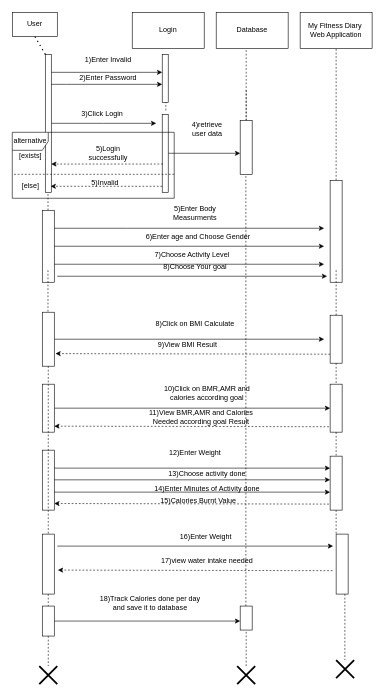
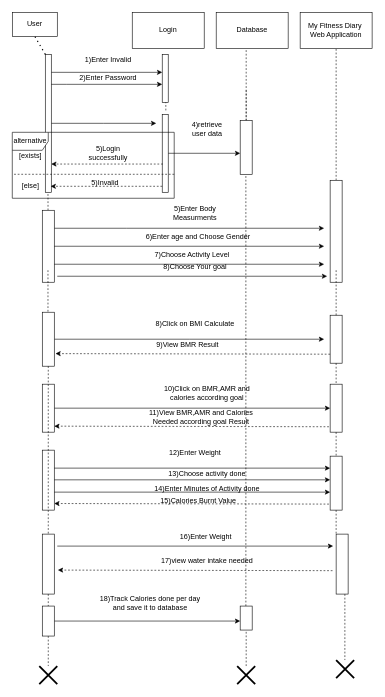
  <mxCell id="0" />
  <mxCell id="1" parent="0" />
  <mxCell id="2" value="User" style="rounded=0;whiteSpace=wrap;html=1;" vertex="1" parent="1"><mxGeometry x="20" y="20" width="75" height="40" as="geometry" /></mxCell>
  <mxCell id="3" value="Login" style="rounded=0;whiteSpace=wrap;html=1;" vertex="1" parent="1"><mxGeometry x="220" y="20" width="120" height="60" as="geometry" /></mxCell>
  <mxCell id="4" value="My Fitness Diary&amp;nbsp;&lt;br&gt;Web Application" style="rounded=0;whiteSpace=wrap;html=1;" vertex="1" parent="1"><mxGeometry x="500" y="20" width="120" height="60" as="geometry" /></mxCell>
  <mxCell id="5" value="" style="endArrow=none;dashed=1;html=1;dashPattern=1 3;strokeWidth=2;rounded=0;entryX=0.5;entryY=1;entryDx=0;entryDy=0;startArrow=none;" edge="1" parent="1" source="8" target="2"><mxGeometry width="50" height="50" relative="1" as="geometry"><mxPoint x="80" y="180" as="sourcePoint" /><mxPoint x="80" y="110" as="targetPoint" /></mxGeometry></mxCell>
  <mxCell id="6" style="edgeStyle=orthogonalEdgeStyle;rounded=0;orthogonalLoop=1;jettySize=auto;html=1;" edge="1" parent="1" source="8" target="9"><mxGeometry relative="1" as="geometry"><Array as="points"><mxPoint x="180" y="120" /><mxPoint x="180" y="120" /></Array></mxGeometry></mxCell>
  <mxCell id="7" style="edgeStyle=orthogonalEdgeStyle;rounded=0;orthogonalLoop=1;jettySize=auto;html=1;" edge="1" parent="1" source="8"><mxGeometry relative="1" as="geometry"><mxPoint x="260" y="205" as="targetPoint" /></mxGeometry></mxCell>
  <mxCell id="8" value="" style="html=1;points=[];perimeter=orthogonalPerimeter;" vertex="1" parent="1"><mxGeometry x="75" y="90" width="10" height="230" as="geometry" /></mxCell>
  <mxCell id="9" value="" style="html=1;points=[];perimeter=orthogonalPerimeter;" vertex="1" parent="1"><mxGeometry x="270" y="90" width="10" height="80" as="geometry" /></mxCell>
  <mxCell id="10" style="edgeStyle=orthogonalEdgeStyle;rounded=0;orthogonalLoop=1;jettySize=auto;html=1;entryX=0;entryY=0.611;entryDx=0;entryDy=0;entryPerimeter=0;" edge="1" parent="1" source="11" target="20"><mxGeometry relative="1" as="geometry" /></mxCell>
  <mxCell id="11" value="" style="html=1;points=[];perimeter=orthogonalPerimeter;" vertex="1" parent="1"><mxGeometry x="270" y="190" width="10" height="130" as="geometry" /></mxCell>
  <mxCell id="12" value="4)retrieve user data" style="text;html=1;strokeColor=none;fillColor=none;align=center;verticalAlign=middle;whiteSpace=wrap;rounded=0;" vertex="1" parent="1"><mxGeometry x="315" y="200" width="60" height="30" as="geometry" /></mxCell>
  <mxCell id="13" value="1)Enter Invalid" style="text;html=1;strokeColor=none;fillColor=none;align=center;verticalAlign=middle;whiteSpace=wrap;rounded=0;" vertex="1" parent="1"><mxGeometry x="120" y="90" width="120" height="20" as="geometry" /></mxCell>
  <mxCell id="14" value="Database" style="rounded=0;whiteSpace=wrap;html=1;" vertex="1" parent="1"><mxGeometry x="360" y="20" width="120" height="60" as="geometry" /></mxCell>
  <mxCell id="15" style="edgeStyle=orthogonalEdgeStyle;rounded=0;orthogonalLoop=1;jettySize=auto;html=1;" edge="1" parent="1"><mxGeometry relative="1" as="geometry"><mxPoint x="85" y="140" as="sourcePoint" /><mxPoint x="270" y="140" as="targetPoint" /><Array as="points"><mxPoint x="110" y="140" /><mxPoint x="110" y="140" /></Array></mxGeometry></mxCell>
  <mxCell id="16" value="2)Enter Password" style="text;html=1;strokeColor=none;fillColor=none;align=center;verticalAlign=middle;whiteSpace=wrap;rounded=0;" vertex="1" parent="1"><mxGeometry x="120" y="120" width="120" height="20" as="geometry" /></mxCell>
  <mxCell id="17" value="" style="endArrow=none;dashed=1;html=1;rounded=0;startArrow=none;" edge="1" parent="1" source="20"><mxGeometry width="50" height="50" relative="1" as="geometry"><mxPoint x="410" y="150" as="sourcePoint" /><mxPoint x="410" y="80" as="targetPoint" /></mxGeometry></mxCell>
  <mxCell id="18" value="" style="endArrow=none;dashed=1;html=1;rounded=0;exitX=0.6;exitY=-0.05;exitDx=0;exitDy=0;exitPerimeter=0;" edge="1" parent="1" source="11"><mxGeometry width="50" height="50" relative="1" as="geometry"><mxPoint x="88" y="229.04" as="sourcePoint" /><mxPoint x="276" y="170" as="targetPoint" /></mxGeometry></mxCell>
- <mxCell id="19" value="3)Click Login" style="text;html=1;strokeColor=none;fillColor=none;align=center;verticalAlign=middle;whiteSpace=wrap;rounded=0;" vertex="1" parent="1"><mxGeometry x="110" y="180" width="120" height="20" as="geometry" /></mxCell>
  <mxCell id="20" value="" style="html=1;points=[];perimeter=orthogonalPerimeter;" vertex="1" parent="1"><mxGeometry x="400" y="200" width="20" height="90" as="geometry" /></mxCell>
  <mxCell id="21" value="" style="endArrow=none;dashed=1;html=1;rounded=0;" edge="1" parent="1" target="20"><mxGeometry width="50" height="50" relative="1" as="geometry"><mxPoint x="410" y="150" as="sourcePoint" /><mxPoint x="410" y="80" as="targetPoint" /></mxGeometry></mxCell>
  <mxCell id="22" value="alternative" style="shape=umlFrame;whiteSpace=wrap;html=1;" vertex="1" parent="1"><mxGeometry x="20" y="220" width="270" height="110" as="geometry" /></mxCell>
  <mxCell id="23" value="[else]" style="text;html=1;align=center;verticalAlign=middle;resizable=0;points=[];autosize=1;strokeColor=none;fillColor=none;" vertex="1" parent="1"><mxGeometry x="30" y="300" width="40" height="20" as="geometry" /></mxCell>
  <mxCell id="24" value="" style="endArrow=classic;html=1;rounded=0;exitX=0.1;exitY=0.638;exitDx=0;exitDy=0;exitPerimeter=0;dashed=1;" edge="1" parent="1" source="11" target="8"><mxGeometry width="50" height="50" relative="1" as="geometry"><mxPoint x="200" y="310" as="sourcePoint" /><mxPoint x="90" y="270" as="targetPoint" /></mxGeometry></mxCell>
  <mxCell id="25" value="5)Login successfully" style="text;html=1;strokeColor=none;fillColor=none;align=center;verticalAlign=middle;whiteSpace=wrap;rounded=0;" vertex="1" parent="1"><mxGeometry x="150" y="240" width="60" height="30" as="geometry" /></mxCell>
  <mxCell id="26" value="" style="endArrow=classic;html=1;rounded=0;exitX=0.1;exitY=0.638;exitDx=0;exitDy=0;exitPerimeter=0;dashed=1;" edge="1" parent="1"><mxGeometry width="50" height="50" relative="1" as="geometry"><mxPoint x="270" y="310" as="sourcePoint" /><mxPoint x="84" y="310" as="targetPoint" /></mxGeometry></mxCell>
  <mxCell id="27" value="5)Invalid" style="text;html=1;strokeColor=none;fillColor=none;align=center;verticalAlign=middle;whiteSpace=wrap;rounded=0;" vertex="1" parent="1"><mxGeometry x="130" y="290" width="90" height="30" as="geometry" /></mxCell>
  <mxCell id="28" value="[exists]" style="text;html=1;align=center;verticalAlign=middle;resizable=0;points=[];autosize=1;strokeColor=none;fillColor=none;" vertex="1" parent="1"><mxGeometry x="25" y="250" width="50" height="20" as="geometry" /></mxCell>
  <mxCell id="29" value="" style="endArrow=none;dashed=1;html=1;rounded=0;startArrow=none;" edge="1" parent="1"><mxGeometry width="50" height="50" relative="1" as="geometry"><mxPoint x="80" y="470" as="sourcePoint" /><mxPoint x="79.5" y="320" as="targetPoint" /></mxGeometry></mxCell>
  <mxCell id="30" value="" style="endArrow=none;dashed=1;html=1;rounded=0;startArrow=none;" edge="1" parent="1"><mxGeometry width="50" height="50" relative="1" as="geometry"><mxPoint x="290" y="290" as="sourcePoint" /><mxPoint x="20" y="290" as="targetPoint" /></mxGeometry></mxCell>
  <mxCell id="31" value="" style="endArrow=none;dashed=1;html=1;rounded=0;startArrow=none;entryX=0.5;entryY=1;entryDx=0;entryDy=0;" edge="1" parent="1" source="32" target="4"><mxGeometry width="50" height="50" relative="1" as="geometry"><mxPoint x="560" y="410" as="sourcePoint" /><mxPoint x="420" y="90" as="targetPoint" /></mxGeometry></mxCell>
  <mxCell id="32" value="" style="html=1;points=[];perimeter=orthogonalPerimeter;" vertex="1" parent="1"><mxGeometry x="550" y="300" width="20" height="170" as="geometry" /></mxCell>
  <mxCell id="33" value="" style="endArrow=none;dashed=1;html=1;rounded=0;startArrow=none;" edge="1" parent="1" source="74" target="88"><mxGeometry width="50" height="50" relative="1" as="geometry"><mxPoint x="560" y="450" as="sourcePoint" /><mxPoint x="570" y="1080" as="targetPoint" /></mxGeometry></mxCell>
  <mxCell id="34" value="" style="endArrow=none;dashed=1;html=1;rounded=0;startArrow=none;entryX=0.5;entryY=1;entryDx=0;entryDy=0;" edge="1" parent="1" source="83"><mxGeometry width="50" height="50" relative="1" as="geometry"><mxPoint x="410" y="1086" as="sourcePoint" /><mxPoint x="409.5" y="290" as="targetPoint" /></mxGeometry></mxCell>
  <mxCell id="35" style="edgeStyle=orthogonalEdgeStyle;rounded=0;orthogonalLoop=1;jettySize=auto;html=1;" edge="1" parent="1" source="36"><mxGeometry relative="1" as="geometry"><mxPoint x="540" y="380" as="targetPoint" /><Array as="points"><mxPoint x="210" y="380" /><mxPoint x="210" y="380" /></Array></mxGeometry></mxCell>
  <mxCell id="36" value="" style="html=1;points=[];perimeter=orthogonalPerimeter;" vertex="1" parent="1"><mxGeometry x="70" y="350" width="20" height="120" as="geometry" /></mxCell>
  <mxCell id="37" value="5)Enter Body Measurments" style="text;html=1;strokeColor=none;fillColor=none;align=center;verticalAlign=middle;whiteSpace=wrap;rounded=0;" vertex="1" parent="1"><mxGeometry x="270" y="340" width="110" height="30" as="geometry" /></mxCell>
  <mxCell id="38" style="edgeStyle=orthogonalEdgeStyle;rounded=0;orthogonalLoop=1;jettySize=auto;html=1;" edge="1" parent="1"><mxGeometry relative="1" as="geometry"><mxPoint x="540" y="410" as="targetPoint" /><mxPoint x="90" y="410" as="sourcePoint" /></mxGeometry></mxCell>
  <mxCell id="39" value="6)Enter age and Choose Gender" style="text;html=1;strokeColor=none;fillColor=none;align=center;verticalAlign=middle;whiteSpace=wrap;rounded=0;" vertex="1" parent="1"><mxGeometry x="200" y="380" width="260" height="30" as="geometry" /></mxCell>
  <mxCell id="40" value="7)Choose Activity Level" style="text;html=1;strokeColor=none;fillColor=none;align=center;verticalAlign=middle;whiteSpace=wrap;rounded=0;" vertex="1" parent="1"><mxGeometry x="190" y="410" width="260" height="30" as="geometry" /></mxCell>
  <mxCell id="41" value="8)Choose Your goal" style="text;html=1;strokeColor=none;fillColor=none;align=center;verticalAlign=middle;whiteSpace=wrap;rounded=0;" vertex="1" parent="1"><mxGeometry x="195" y="430" width="260" height="30" as="geometry" /></mxCell>
  <mxCell id="42" style="edgeStyle=orthogonalEdgeStyle;rounded=0;orthogonalLoop=1;jettySize=auto;html=1;" edge="1" parent="1"><mxGeometry relative="1" as="geometry"><mxPoint x="540" y="440" as="targetPoint" /><mxPoint x="90" y="440" as="sourcePoint" /></mxGeometry></mxCell>
  <mxCell id="43" style="edgeStyle=orthogonalEdgeStyle;rounded=0;orthogonalLoop=1;jettySize=auto;html=1;" edge="1" parent="1"><mxGeometry relative="1" as="geometry"><mxPoint x="545" y="460" as="targetPoint" /><mxPoint x="95" y="460" as="sourcePoint" /></mxGeometry></mxCell>
  <mxCell id="44" value="" style="endArrow=none;dashed=1;html=1;rounded=0;startArrow=none;" edge="1" parent="1" source="81"><mxGeometry width="50" height="50" relative="1" as="geometry"><mxPoint x="79.5" y="450" as="sourcePoint" /><mxPoint x="80" y="1110" as="targetPoint" /></mxGeometry></mxCell>
  <mxCell id="45" value="" style="endArrow=none;dashed=1;html=1;rounded=0;startArrow=none;entryX=0.5;entryY=1;entryDx=0;entryDy=0;" edge="1" parent="1"><mxGeometry width="50" height="50" relative="1" as="geometry"><mxPoint x="410" y="640" as="sourcePoint" /><mxPoint x="410" y="640" as="targetPoint" /></mxGeometry></mxCell>
  <mxCell id="46" style="edgeStyle=orthogonalEdgeStyle;rounded=0;orthogonalLoop=1;jettySize=auto;html=1;" edge="1" parent="1" source="47"><mxGeometry relative="1" as="geometry"><mxPoint x="540" y="565" as="targetPoint" /></mxGeometry></mxCell>
  <mxCell id="47" value="" style="html=1;points=[];perimeter=orthogonalPerimeter;" vertex="1" parent="1"><mxGeometry x="70" y="520" width="20" height="90" as="geometry" /></mxCell>
  <mxCell id="48" value="" style="endArrow=none;dashed=1;html=1;rounded=0;startArrow=none;" edge="1" parent="1" target="47"><mxGeometry width="50" height="50" relative="1" as="geometry"><mxPoint x="79.5" y="450" as="sourcePoint" /><mxPoint x="79.5" y="630" as="targetPoint" /></mxGeometry></mxCell>
  <mxCell id="49" value="" style="html=1;points=[];perimeter=orthogonalPerimeter;" vertex="1" parent="1"><mxGeometry x="550" y="525" width="20" height="80" as="geometry" /></mxCell>
  <mxCell id="50" value="" style="endArrow=none;dashed=1;html=1;rounded=0;startArrow=none;" edge="1" parent="1" target="49"><mxGeometry width="50" height="50" relative="1" as="geometry"><mxPoint x="560" y="450" as="sourcePoint" /><mxPoint x="560" y="630" as="targetPoint" /></mxGeometry></mxCell>
  <mxCell id="51" value="8)Click on BMI Calculate" style="text;html=1;strokeColor=none;fillColor=none;align=center;verticalAlign=middle;whiteSpace=wrap;rounded=0;" vertex="1" parent="1"><mxGeometry x="230" y="525" width="190" height="30" as="geometry" /></mxCell>
  <mxCell id="52" value="" style="endArrow=classic;html=1;rounded=0;exitX=0.1;exitY=0.638;exitDx=0;exitDy=0;exitPerimeter=0;dashed=1;entryX=1.1;entryY=0.767;entryDx=0;entryDy=0;entryPerimeter=0;" edge="1" parent="1" target="47"><mxGeometry width="50" height="50" relative="1" as="geometry"><mxPoint x="550" y="590" as="sourcePoint" /><mxPoint x="410" y="590" as="targetPoint" /></mxGeometry></mxCell>
- <mxCell id="53" value="9)View BMI Result" style="text;html=1;strokeColor=none;fillColor=none;align=center;verticalAlign=middle;whiteSpace=wrap;rounded=0;dashed=1;" vertex="1" parent="1"><mxGeometry x="230" y="560" width="165" height="30" as="geometry" /></mxCell>
+ <mxCell id="53" value="9)View BMR Result" style="text;html=1;strokeColor=none;fillColor=none;align=center;verticalAlign=middle;whiteSpace=wrap;rounded=0;dashed=1;" vertex="1" parent="1"><mxGeometry x="230" y="560" width="165" height="30" as="geometry" /></mxCell>
  <mxCell id="54" style="edgeStyle=orthogonalEdgeStyle;rounded=0;orthogonalLoop=1;jettySize=auto;html=1;" edge="1" parent="1" source="55" target="56"><mxGeometry relative="1" as="geometry" /></mxCell>
  <mxCell id="55" value="" style="html=1;points=[];perimeter=orthogonalPerimeter;" vertex="1" parent="1"><mxGeometry x="70" y="640" width="20" height="80" as="geometry" /></mxCell>
  <mxCell id="56" value="" style="html=1;points=[];perimeter=orthogonalPerimeter;" vertex="1" parent="1"><mxGeometry x="550" y="640" width="20" height="80" as="geometry" /></mxCell>
  <mxCell id="57" value="" style="endArrow=none;dashed=1;html=1;rounded=0;startArrow=none;" edge="1" parent="1" source="49" target="56"><mxGeometry width="50" height="50" relative="1" as="geometry"><mxPoint x="560" y="605" as="sourcePoint" /><mxPoint x="560" y="740" as="targetPoint" /></mxGeometry></mxCell>
  <mxCell id="58" value="10)Click on BMR,AMR and calories according goal" style="text;html=1;strokeColor=none;fillColor=none;align=center;verticalAlign=middle;whiteSpace=wrap;rounded=0;" vertex="1" parent="1"><mxGeometry x="250" y="640" width="190" height="30" as="geometry" /></mxCell>
  <mxCell id="59" value="" style="endArrow=classic;html=1;rounded=0;exitX=0.1;exitY=0.638;exitDx=0;exitDy=0;exitPerimeter=0;dashed=1;entryX=1.1;entryY=0.767;entryDx=0;entryDy=0;entryPerimeter=0;" edge="1" parent="1"><mxGeometry width="50" height="50" relative="1" as="geometry"><mxPoint x="548" y="710.97" as="sourcePoint" /><mxPoint x="90" y="710" as="targetPoint" /></mxGeometry></mxCell>
  <mxCell id="60" value="11)View BMR,AMR and Calories Needed according goal Result" style="text;html=1;strokeColor=none;fillColor=none;align=center;verticalAlign=middle;whiteSpace=wrap;rounded=0;dashed=1;" vertex="1" parent="1"><mxGeometry x="230" y="690" width="210" height="10" as="geometry" /></mxCell>
  <mxCell id="61" value="" style="html=1;points=[];perimeter=orthogonalPerimeter;" vertex="1" parent="1"><mxGeometry x="70" y="750" width="20" height="100" as="geometry" /></mxCell>
  <mxCell id="62" value="" style="html=1;points=[];perimeter=orthogonalPerimeter;" vertex="1" parent="1"><mxGeometry x="550" y="760" width="20" height="90" as="geometry" /></mxCell>
  <mxCell id="63" value="" style="endArrow=none;dashed=1;html=1;rounded=0;startArrow=none;" edge="1" parent="1" source="56" target="62"><mxGeometry width="50" height="50" relative="1" as="geometry"><mxPoint x="560" y="720" as="sourcePoint" /><mxPoint x="560" y="880" as="targetPoint" /></mxGeometry></mxCell>
  <mxCell id="64" style="edgeStyle=orthogonalEdgeStyle;rounded=0;orthogonalLoop=1;jettySize=auto;html=1;" edge="1" parent="1"><mxGeometry relative="1" as="geometry"><mxPoint x="90" y="780" as="sourcePoint" /><mxPoint x="550" y="780" as="targetPoint" /></mxGeometry></mxCell>
  <mxCell id="65" style="edgeStyle=orthogonalEdgeStyle;rounded=0;orthogonalLoop=1;jettySize=auto;html=1;" edge="1" parent="1"><mxGeometry relative="1" as="geometry"><mxPoint x="90" y="799.5" as="sourcePoint" /><mxPoint x="550" y="799.5" as="targetPoint" /></mxGeometry></mxCell>
  <mxCell id="66" value="12)Enter Weight" style="text;html=1;strokeColor=none;fillColor=none;align=center;verticalAlign=middle;whiteSpace=wrap;rounded=0;" vertex="1" parent="1"><mxGeometry x="230" y="740" width="190" height="30" as="geometry" /></mxCell>
  <mxCell id="67" value="13)Choose activity done" style="text;html=1;strokeColor=none;fillColor=none;align=center;verticalAlign=middle;whiteSpace=wrap;rounded=0;" vertex="1" parent="1"><mxGeometry x="250" y="780" width="190" height="20" as="geometry" /></mxCell>
  <mxCell id="68" style="edgeStyle=orthogonalEdgeStyle;rounded=0;orthogonalLoop=1;jettySize=auto;html=1;" edge="1" parent="1"><mxGeometry relative="1" as="geometry"><mxPoint x="90" y="820" as="sourcePoint" /><mxPoint x="550" y="820" as="targetPoint" /></mxGeometry></mxCell>
  <mxCell id="69" value="14)Enter Minutes of Activity done" style="text;html=1;strokeColor=none;fillColor=none;align=center;verticalAlign=middle;whiteSpace=wrap;rounded=0;" vertex="1" parent="1"><mxGeometry x="250" y="810" width="190" height="10" as="geometry" /></mxCell>
  <mxCell id="70" value="" style="endArrow=classic;html=1;rounded=0;exitX=0.1;exitY=0.638;exitDx=0;exitDy=0;exitPerimeter=0;dashed=1;entryX=1.1;entryY=0.767;entryDx=0;entryDy=0;entryPerimeter=0;" edge="1" parent="1"><mxGeometry width="50" height="50" relative="1" as="geometry"><mxPoint x="548" y="839.97" as="sourcePoint" /><mxPoint x="90" y="839" as="targetPoint" /></mxGeometry></mxCell>
  <mxCell id="71" value="15)Calories Burnt Value" style="text;html=1;strokeColor=none;fillColor=none;align=center;verticalAlign=middle;whiteSpace=wrap;rounded=0;dashed=1;" vertex="1" parent="1"><mxGeometry x="247.5" y="820" width="165" height="30" as="geometry" /></mxCell>
  <mxCell id="72" value="" style="html=1;points=[];perimeter=orthogonalPerimeter;" vertex="1" parent="1"><mxGeometry x="70" y="890" width="20" height="100" as="geometry" /></mxCell>
  <mxCell id="73" value="" style="endArrow=none;dashed=1;html=1;rounded=0;startArrow=none;" edge="1" parent="1" source="47" target="72"><mxGeometry width="50" height="50" relative="1" as="geometry"><mxPoint x="80" y="610" as="sourcePoint" /><mxPoint x="80" y="1020" as="targetPoint" /></mxGeometry></mxCell>
  <mxCell id="74" value="" style="html=1;points=[];perimeter=orthogonalPerimeter;" vertex="1" parent="1"><mxGeometry x="560" y="890" width="20" height="100" as="geometry" /></mxCell>
  <mxCell id="75" value="" style="endArrow=none;dashed=1;html=1;rounded=0;startArrow=none;" edge="1" parent="1" source="62" target="74"><mxGeometry width="50" height="50" relative="1" as="geometry"><mxPoint x="570" y="850" as="sourcePoint" /><mxPoint x="570" y="1080" as="targetPoint" /></mxGeometry></mxCell>
  <mxCell id="76" value="16)Enter Weight" style="text;html=1;strokeColor=none;fillColor=none;align=center;verticalAlign=middle;whiteSpace=wrap;rounded=0;" vertex="1" parent="1"><mxGeometry x="247.5" y="880" width="190" height="30" as="geometry" /></mxCell>
  <mxCell id="77" style="edgeStyle=orthogonalEdgeStyle;rounded=0;orthogonalLoop=1;jettySize=auto;html=1;" edge="1" parent="1"><mxGeometry relative="1" as="geometry"><mxPoint x="95" y="910" as="sourcePoint" /><mxPoint x="555" y="910" as="targetPoint" /></mxGeometry></mxCell>
  <mxCell id="78" value="" style="endArrow=classic;html=1;rounded=0;exitX=0.1;exitY=0.638;exitDx=0;exitDy=0;exitPerimeter=0;dashed=1;entryX=1.1;entryY=0.767;entryDx=0;entryDy=0;entryPerimeter=0;" edge="1" parent="1"><mxGeometry width="50" height="50" relative="1" as="geometry"><mxPoint x="554" y="950.97" as="sourcePoint" /><mxPoint x="96" y="950" as="targetPoint" /></mxGeometry></mxCell>
  <mxCell id="79" value="17)view water intake needed" style="text;html=1;strokeColor=none;fillColor=none;align=center;verticalAlign=middle;whiteSpace=wrap;rounded=0;" vertex="1" parent="1"><mxGeometry x="250" y="920" width="190" height="30" as="geometry" /></mxCell>
  <mxCell id="80" style="edgeStyle=orthogonalEdgeStyle;rounded=0;orthogonalLoop=1;jettySize=auto;html=1;entryX=0;entryY=0.625;entryDx=0;entryDy=0;entryPerimeter=0;" edge="1" parent="1" source="81" target="83"><mxGeometry relative="1" as="geometry" /></mxCell>
  <mxCell id="81" value="" style="html=1;points=[];perimeter=orthogonalPerimeter;" vertex="1" parent="1"><mxGeometry x="70" y="1010" width="20" height="50" as="geometry" /></mxCell>
  <mxCell id="82" value="" style="endArrow=none;dashed=1;html=1;rounded=0;startArrow=none;" edge="1" parent="1" source="72" target="81"><mxGeometry width="50" height="50" relative="1" as="geometry"><mxPoint x="80" y="990" as="sourcePoint" /><mxPoint x="80" y="1110" as="targetPoint" /></mxGeometry></mxCell>
  <mxCell id="83" value="" style="html=1;points=[];perimeter=orthogonalPerimeter;" vertex="1" parent="1"><mxGeometry x="400" y="1010" width="20" height="40" as="geometry" /></mxCell>
  <mxCell id="84" value="" style="endArrow=none;dashed=1;html=1;rounded=0;startArrow=none;entryX=0.5;entryY=1;entryDx=0;entryDy=0;" edge="1" parent="1" source="87" target="83"><mxGeometry width="50" height="50" relative="1" as="geometry"><mxPoint x="410" y="1086" as="sourcePoint" /><mxPoint x="409.5" y="290" as="targetPoint" /></mxGeometry></mxCell>
  <mxCell id="85" value="18)Track Calories done per day and save it to database" style="text;html=1;strokeColor=none;fillColor=none;align=center;verticalAlign=middle;whiteSpace=wrap;rounded=0;" vertex="1" parent="1"><mxGeometry x="155" y="990" width="190" height="30" as="geometry" /></mxCell>
  <mxCell id="86" value="" style="shape=umlDestroy;whiteSpace=wrap;html=1;strokeWidth=3;" vertex="1" parent="1"><mxGeometry x="65" y="1110" width="30" height="30" as="geometry" /></mxCell>
  <mxCell id="87" value="" style="shape=umlDestroy;whiteSpace=wrap;html=1;strokeWidth=3;" vertex="1" parent="1"><mxGeometry x="395" y="1110" width="30" height="30" as="geometry" /></mxCell>
  <mxCell id="88" value="" style="shape=umlDestroy;whiteSpace=wrap;html=1;strokeWidth=3;" vertex="1" parent="1"><mxGeometry x="560" y="1100" width="30" height="30" as="geometry" /></mxCell>
